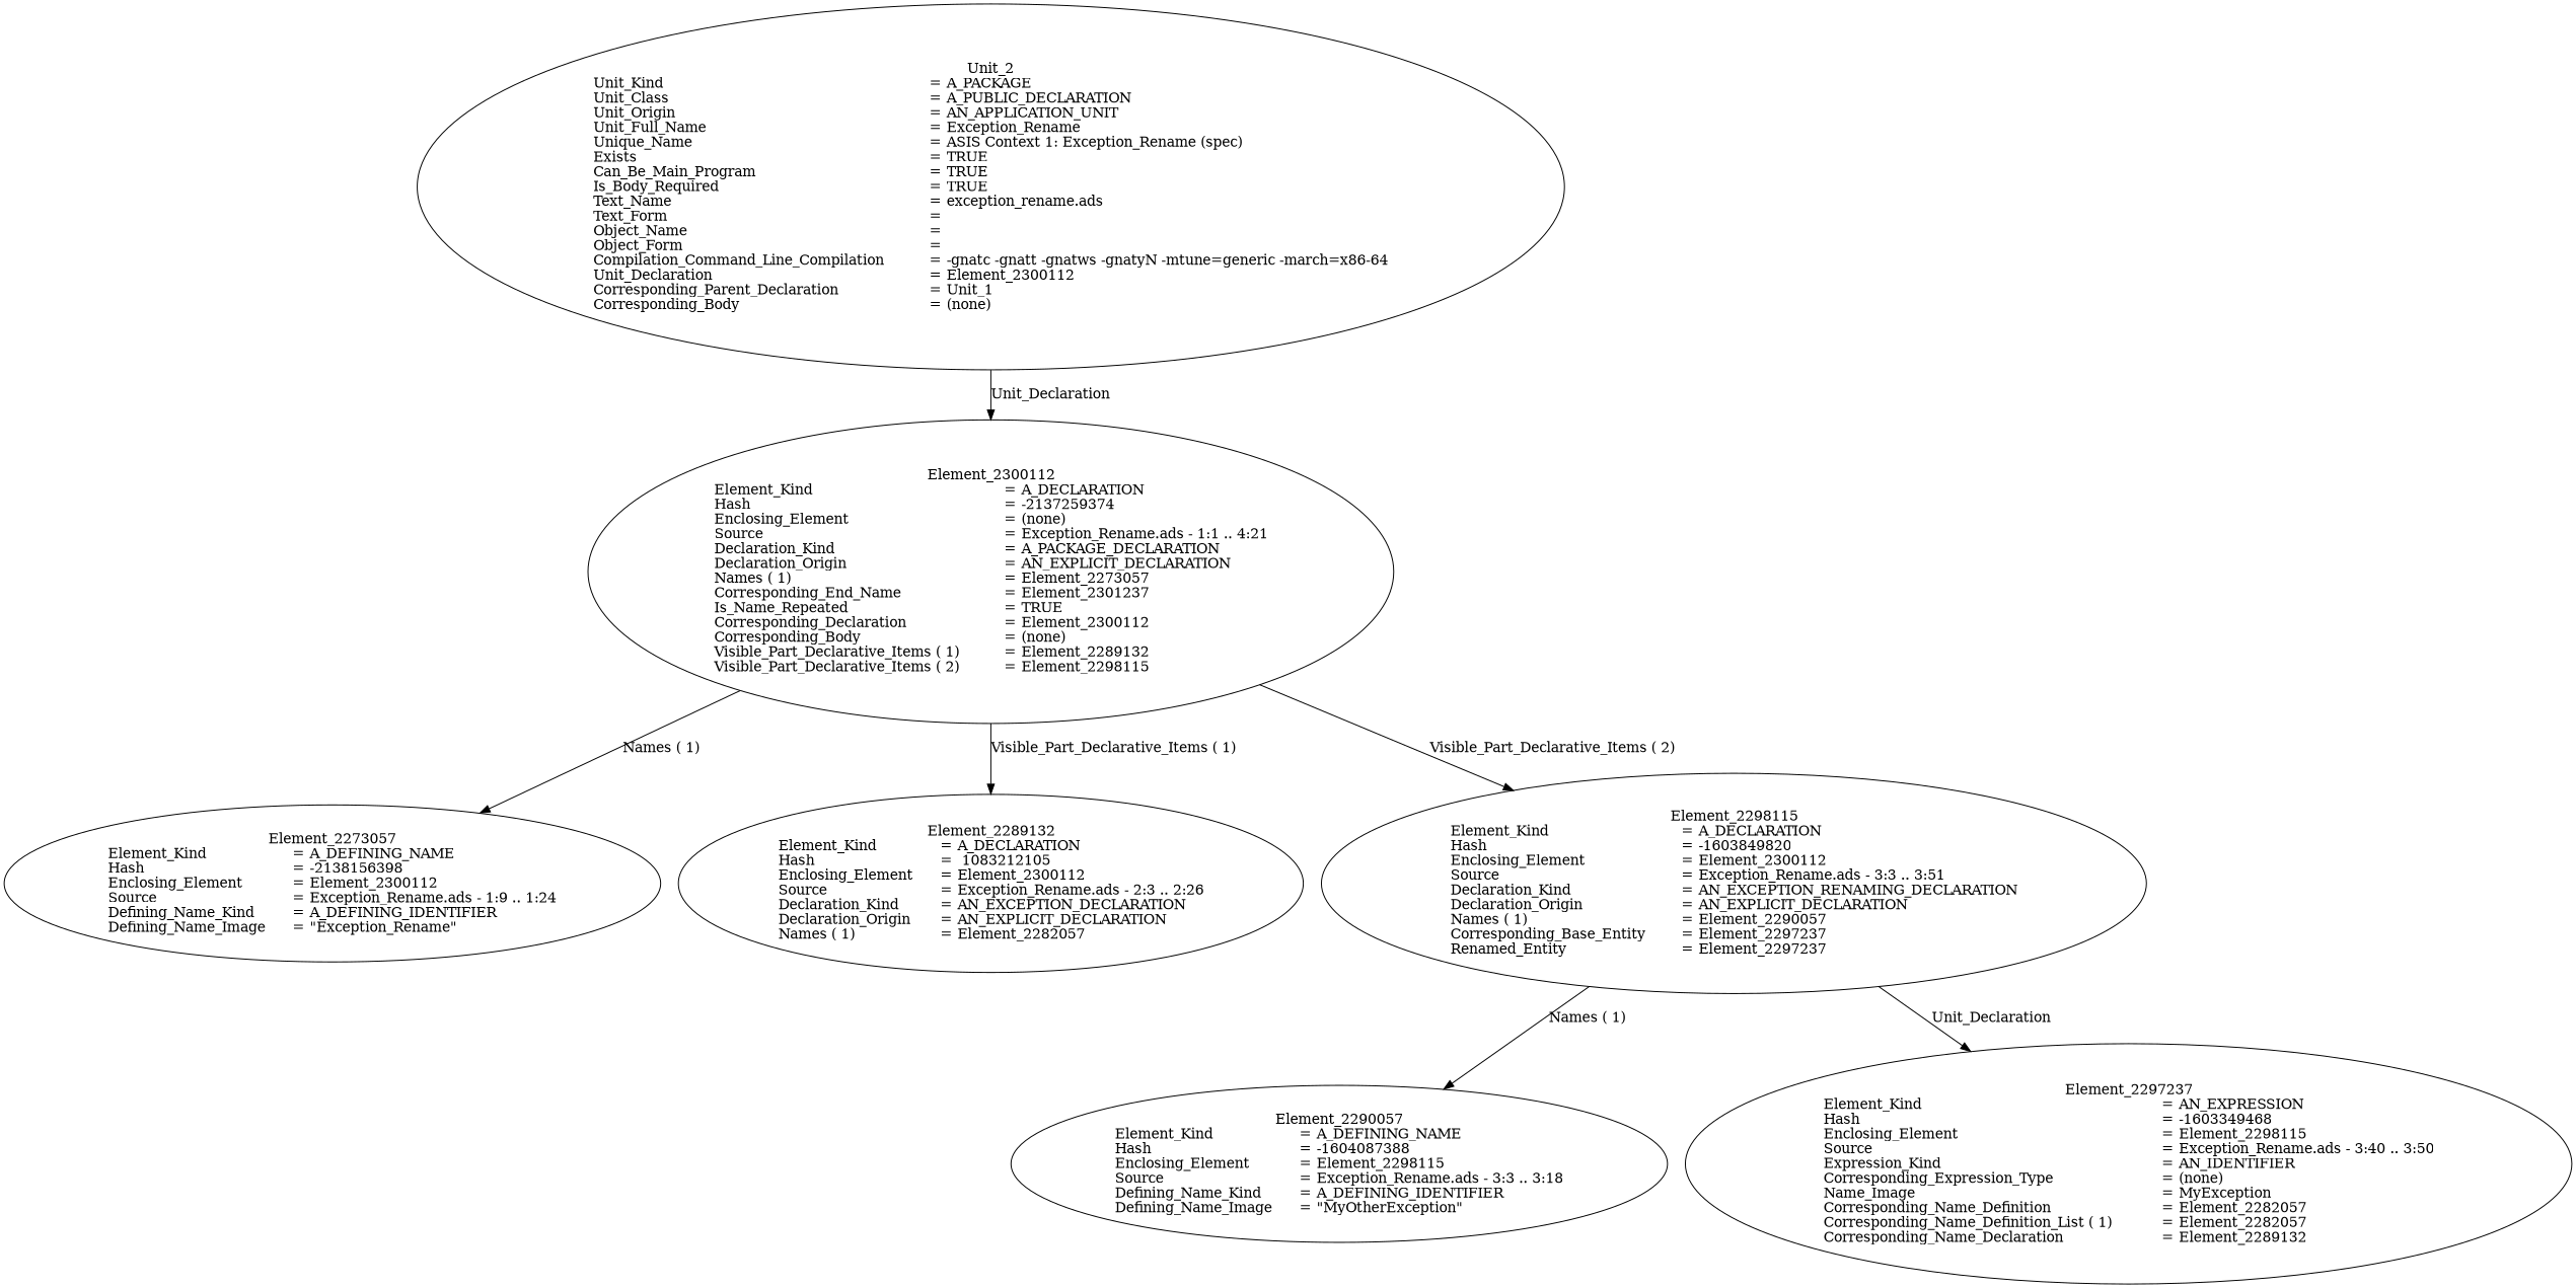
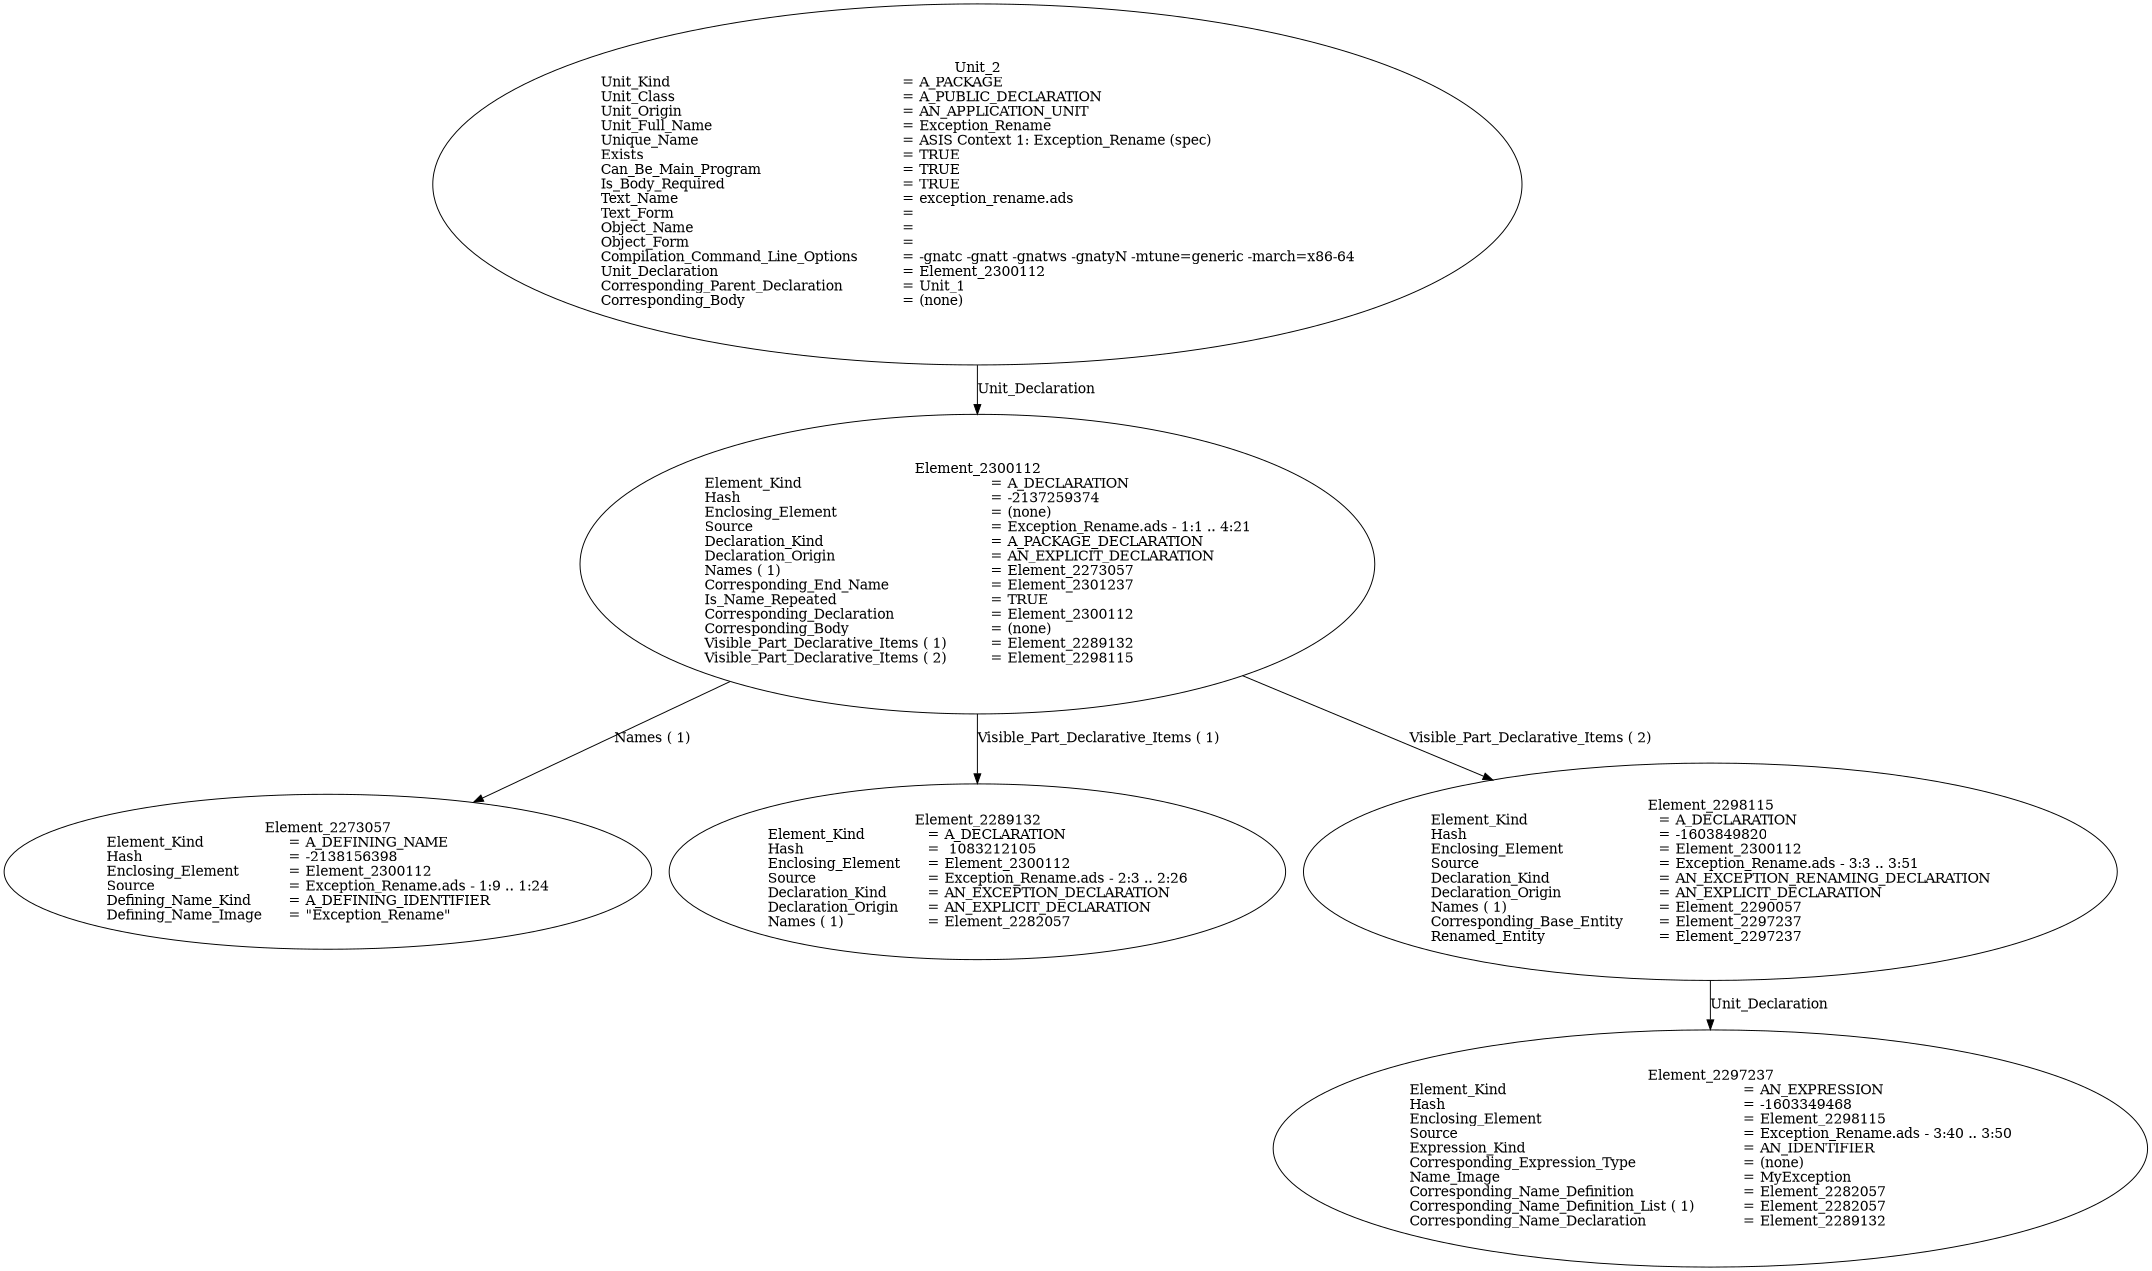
  digraph {
-   n1 [label=<<TABLE BORDER="0" CELLBORDER="0" CELLSPACING="0" CELLPADDING="0">            <TR><TD COLSPAN="3">Unit_2</TD></TR>           <TR><TD ALIGN="LEFT">Unit_Kind   </TD><TD> = </TD><TD ALIGN="LEFT">A_PACKAGE</TD></TR>           <TR><TD ALIGN="LEFT">Unit_Class   </TD><TD> = </TD><TD ALIGN="LEFT">A_PUBLIC_DECLARATION</TD></TR>           <TR><TD ALIGN="LEFT">Unit_Origin   </TD><TD> = </TD><TD ALIGN="LEFT">AN_APPLICATION_UNIT</TD></TR>           <TR><TD ALIGN="LEFT">Unit_Full_Name    </TD><TD> = </TD><TD ALIGN="LEFT">Exception_Rename</TD></TR>           <TR><TD ALIGN="LEFT">Unique_Name   </TD><TD> = </TD><TD ALIGN="LEFT">ASIS Context 1: Exception_Rename (spec)</TD></TR>           <TR><TD ALIGN="LEFT">Exists  </TD><TD> = </TD><TD ALIGN="LEFT">TRUE</TD></TR>           <TR><TD ALIGN="LEFT">Can_Be_Main_Program     </TD><TD> = </TD><TD ALIGN="LEFT">TRUE</TD></TR>           <TR><TD ALIGN="LEFT">Is_Body_Required     </TD><TD> = </TD><TD ALIGN="LEFT">TRUE</TD></TR>           <TR><TD ALIGN="LEFT">Text_Name   </TD><TD> = </TD><TD ALIGN="LEFT">exception_rename.ads</TD></TR>           <TR><TD ALIGN="LEFT">Text_Form   </TD><TD> = </TD><TD ALIGN="LEFT"></TD></TR>           <TR><TD ALIGN="LEFT">Object_Name   </TD><TD> = </TD><TD ALIGN="LEFT"></TD></TR>           <TR><TD ALIGN="LEFT">Object_Form   </TD><TD> = </TD><TD ALIGN="LEFT"></TD></TR>           <TR><TD ALIGN="LEFT">Compilation_Command_Line_Compilation         </TD><TD> = </TD><TD ALIGN="LEFT">-gnatc -gnatt -gnatws -gnatyN -mtune=generic -march=x86-64</TD></TR>           <TR><TD ALIGN="LEFT">Unit_Declaration     </TD><TD> = </TD><TD ALIGN="LEFT">Element_2300112</TD></TR>           <TR><TD ALIGN="LEFT">Corresponding_Parent_Declaration         </TD><TD> = </TD><TD ALIGN="LEFT">Unit_1</TD></TR>           <TR><TD ALIGN="LEFT">Corresponding_Body     </TD><TD> = </TD><TD ALIGN="LEFT">(none)</TD></TR>           </TABLE>>]
+   n1 [label=<<TABLE BORDER="0" CELLBORDER="0" CELLSPACING="0" CELLPADDING="0">            <TR><TD COLSPAN="3">Unit_2</TD></TR>           <TR><TD ALIGN="LEFT">Unit_Kind   </TD><TD> = </TD><TD ALIGN="LEFT">A_PACKAGE</TD></TR>           <TR><TD ALIGN="LEFT">Unit_Class   </TD><TD> = </TD><TD ALIGN="LEFT">A_PUBLIC_DECLARATION</TD></TR>           <TR><TD ALIGN="LEFT">Unit_Origin   </TD><TD> = </TD><TD ALIGN="LEFT">AN_APPLICATION_UNIT</TD></TR>           <TR><TD ALIGN="LEFT">Unit_Full_Name    </TD><TD> = </TD><TD ALIGN="LEFT">Exception_Rename</TD></TR>           <TR><TD ALIGN="LEFT">Unique_Name   </TD><TD> = </TD><TD ALIGN="LEFT">ASIS Context 1: Exception_Rename (spec)</TD></TR>           <TR><TD ALIGN="LEFT">Exists  </TD><TD> = </TD><TD ALIGN="LEFT">TRUE</TD></TR>           <TR><TD ALIGN="LEFT">Can_Be_Main_Program     </TD><TD> = </TD><TD ALIGN="LEFT">TRUE</TD></TR>           <TR><TD ALIGN="LEFT">Is_Body_Required     </TD><TD> = </TD><TD ALIGN="LEFT">TRUE</TD></TR>           <TR><TD ALIGN="LEFT">Text_Name   </TD><TD> = </TD><TD ALIGN="LEFT">exception_rename.ads</TD></TR>           <TR><TD ALIGN="LEFT">Text_Form   </TD><TD> = </TD><TD ALIGN="LEFT"></TD></TR>           <TR><TD ALIGN="LEFT">Object_Name   </TD><TD> = </TD><TD ALIGN="LEFT"></TD></TR>           <TR><TD ALIGN="LEFT">Object_Form   </TD><TD> = </TD><TD ALIGN="LEFT"></TD></TR>           <TR><TD ALIGN="LEFT">Compilation_Command_Line_Options         </TD><TD> = </TD><TD ALIGN="LEFT">-gnatc -gnatt -gnatws -gnatyN -mtune=generic -march=x86-64</TD></TR>           <TR><TD ALIGN="LEFT">Unit_Declaration     </TD><TD> = </TD><TD ALIGN="LEFT">Element_2300112</TD></TR>           <TR><TD ALIGN="LEFT">Corresponding_Parent_Declaration         </TD><TD> = </TD><TD ALIGN="LEFT">Unit_1</TD></TR>           <TR><TD ALIGN="LEFT">Corresponding_Body     </TD><TD> = </TD><TD ALIGN="LEFT">(none)</TD></TR>           </TABLE>>]
    n2 [label=<<TABLE BORDER="0" CELLBORDER="0" CELLSPACING="0" CELLPADDING="0">            <TR><TD COLSPAN="3">Element_2300112</TD></TR>           <TR><TD ALIGN="LEFT">Element_Kind    </TD><TD> = </TD><TD ALIGN="LEFT">A_DECLARATION</TD></TR>           <TR><TD ALIGN="LEFT">Hash  </TD><TD> = </TD><TD ALIGN="LEFT">-2137259374</TD></TR>           <TR><TD ALIGN="LEFT">Enclosing_Element     </TD><TD> = </TD><TD ALIGN="LEFT">(none)</TD></TR>           <TR><TD ALIGN="LEFT">Source  </TD><TD> = </TD><TD ALIGN="LEFT">Exception_Rename.ads - 1:1 .. 4:21</TD></TR>           <TR><TD ALIGN="LEFT">Declaration_Kind     </TD><TD> = </TD><TD ALIGN="LEFT">A_PACKAGE_DECLARATION</TD></TR>           <TR><TD ALIGN="LEFT">Declaration_Origin     </TD><TD> = </TD><TD ALIGN="LEFT">AN_EXPLICIT_DECLARATION</TD></TR>           <TR><TD ALIGN="LEFT">Names ( 1)   </TD><TD> = </TD><TD ALIGN="LEFT">Element_2273057</TD></TR>           <TR><TD ALIGN="LEFT">Corresponding_End_Name      </TD><TD> = </TD><TD ALIGN="LEFT">Element_2301237</TD></TR>           <TR><TD ALIGN="LEFT">Is_Name_Repeated     </TD><TD> = </TD><TD ALIGN="LEFT">TRUE</TD></TR>           <TR><TD ALIGN="LEFT">Corresponding_Declaration       </TD><TD> = </TD><TD ALIGN="LEFT">Element_2300112</TD></TR>           <TR><TD ALIGN="LEFT">Corresponding_Body     </TD><TD> = </TD><TD ALIGN="LEFT">(none)</TD></TR>           <TR><TD ALIGN="LEFT">Visible_Part_Declarative_Items ( 1)         </TD><TD> = </TD><TD ALIGN="LEFT">Element_2289132</TD></TR>           <TR><TD ALIGN="LEFT">Visible_Part_Declarative_Items ( 2)         </TD><TD> = </TD><TD ALIGN="LEFT">Element_2298115</TD></TR>           </TABLE>>]
    n3 [label=<<TABLE BORDER="0" CELLBORDER="0" CELLSPACING="0" CELLPADDING="0">            <TR><TD COLSPAN="3">Element_2273057</TD></TR>           <TR><TD ALIGN="LEFT">Element_Kind    </TD><TD> = </TD><TD ALIGN="LEFT">A_DEFINING_NAME</TD></TR>           <TR><TD ALIGN="LEFT">Hash  </TD><TD> = </TD><TD ALIGN="LEFT">-2138156398</TD></TR>           <TR><TD ALIGN="LEFT">Enclosing_Element     </TD><TD> = </TD><TD ALIGN="LEFT">Element_2300112</TD></TR>           <TR><TD ALIGN="LEFT">Source  </TD><TD> = </TD><TD ALIGN="LEFT">Exception_Rename.ads - 1:9 .. 1:24</TD></TR>           <TR><TD ALIGN="LEFT">Defining_Name_Kind     </TD><TD> = </TD><TD ALIGN="LEFT">A_DEFINING_IDENTIFIER</TD></TR>           <TR><TD ALIGN="LEFT">Defining_Name_Image     </TD><TD> = </TD><TD ALIGN="LEFT">"Exception_Rename"</TD></TR>           </TABLE>>]
    n4 [label=<<TABLE BORDER="0" CELLBORDER="0" CELLSPACING="0" CELLPADDING="0">            <TR><TD COLSPAN="3">Element_2289132</TD></TR>           <TR><TD ALIGN="LEFT">Element_Kind    </TD><TD> = </TD><TD ALIGN="LEFT">A_DECLARATION</TD></TR>           <TR><TD ALIGN="LEFT">Hash  </TD><TD> = </TD><TD ALIGN="LEFT"> 1083212105</TD></TR>           <TR><TD ALIGN="LEFT">Enclosing_Element     </TD><TD> = </TD><TD ALIGN="LEFT">Element_2300112</TD></TR>           <TR><TD ALIGN="LEFT">Source  </TD><TD> = </TD><TD ALIGN="LEFT">Exception_Rename.ads - 2:3 .. 2:26</TD></TR>           <TR><TD ALIGN="LEFT">Declaration_Kind     </TD><TD> = </TD><TD ALIGN="LEFT">AN_EXCEPTION_DECLARATION</TD></TR>           <TR><TD ALIGN="LEFT">Declaration_Origin     </TD><TD> = </TD><TD ALIGN="LEFT">AN_EXPLICIT_DECLARATION</TD></TR>           <TR><TD ALIGN="LEFT">Names ( 1)   </TD><TD> = </TD><TD ALIGN="LEFT">Element_2282057</TD></TR>           </TABLE>>]
    n5 [label=<<TABLE BORDER="0" CELLBORDER="0" CELLSPACING="0" CELLPADDING="0">            <TR><TD COLSPAN="3">Element_2298115</TD></TR>           <TR><TD ALIGN="LEFT">Element_Kind    </TD><TD> = </TD><TD ALIGN="LEFT">A_DECLARATION</TD></TR>           <TR><TD ALIGN="LEFT">Hash  </TD><TD> = </TD><TD ALIGN="LEFT">-1603849820</TD></TR>           <TR><TD ALIGN="LEFT">Enclosing_Element     </TD><TD> = </TD><TD ALIGN="LEFT">Element_2300112</TD></TR>           <TR><TD ALIGN="LEFT">Source  </TD><TD> = </TD><TD ALIGN="LEFT">Exception_Rename.ads - 3:3 .. 3:51</TD></TR>           <TR><TD ALIGN="LEFT">Declaration_Kind     </TD><TD> = </TD><TD ALIGN="LEFT">AN_EXCEPTION_RENAMING_DECLARATION</TD></TR>           <TR><TD ALIGN="LEFT">Declaration_Origin     </TD><TD> = </TD><TD ALIGN="LEFT">AN_EXPLICIT_DECLARATION</TD></TR>           <TR><TD ALIGN="LEFT">Names ( 1)   </TD><TD> = </TD><TD ALIGN="LEFT">Element_2290057</TD></TR>           <TR><TD ALIGN="LEFT">Corresponding_Base_Entity       </TD><TD> = </TD><TD ALIGN="LEFT">Element_2297237</TD></TR>           <TR><TD ALIGN="LEFT">Renamed_Entity    </TD><TD> = </TD><TD ALIGN="LEFT">Element_2297237</TD></TR>           </TABLE>>]
-   n6 [label=<<TABLE BORDER="0" CELLBORDER="0" CELLSPACING="0" CELLPADDING="0">            <TR><TD COLSPAN="3">Element_2290057</TD></TR>           <TR><TD ALIGN="LEFT">Element_Kind    </TD><TD> = </TD><TD ALIGN="LEFT">A_DEFINING_NAME</TD></TR>           <TR><TD ALIGN="LEFT">Hash  </TD><TD> = </TD><TD ALIGN="LEFT">-1604087388</TD></TR>           <TR><TD ALIGN="LEFT">Enclosing_Element     </TD><TD> = </TD><TD ALIGN="LEFT">Element_2298115</TD></TR>           <TR><TD ALIGN="LEFT">Source  </TD><TD> = </TD><TD ALIGN="LEFT">Exception_Rename.ads - 3:3 .. 3:18</TD></TR>           <TR><TD ALIGN="LEFT">Defining_Name_Kind     </TD><TD> = </TD><TD ALIGN="LEFT">A_DEFINING_IDENTIFIER</TD></TR>           <TR><TD ALIGN="LEFT">Defining_Name_Image     </TD><TD> = </TD><TD ALIGN="LEFT">"MyOtherException"</TD></TR>           </TABLE>>]
    n7 [label=<<TABLE BORDER="0" CELLBORDER="0" CELLSPACING="0" CELLPADDING="0">            <TR><TD COLSPAN="3">Element_2297237</TD></TR>           <TR><TD ALIGN="LEFT">Element_Kind    </TD><TD> = </TD><TD ALIGN="LEFT">AN_EXPRESSION</TD></TR>           <TR><TD ALIGN="LEFT">Hash  </TD><TD> = </TD><TD ALIGN="LEFT">-1603349468</TD></TR>           <TR><TD ALIGN="LEFT">Enclosing_Element     </TD><TD> = </TD><TD ALIGN="LEFT">Element_2298115</TD></TR>           <TR><TD ALIGN="LEFT">Source  </TD><TD> = </TD><TD ALIGN="LEFT">Exception_Rename.ads - 3:40 .. 3:50</TD></TR>           <TR><TD ALIGN="LEFT">Expression_Kind    </TD><TD> = </TD><TD ALIGN="LEFT">AN_IDENTIFIER</TD></TR>           <TR><TD ALIGN="LEFT">Corresponding_Expression_Type        </TD><TD> = </TD><TD ALIGN="LEFT">(none)</TD></TR>           <TR><TD ALIGN="LEFT">Name_Image   </TD><TD> = </TD><TD ALIGN="LEFT">MyException</TD></TR>           <TR><TD ALIGN="LEFT">Corresponding_Name_Definition        </TD><TD> = </TD><TD ALIGN="LEFT">Element_2282057</TD></TR>           <TR><TD ALIGN="LEFT">Corresponding_Name_Definition_List ( 1)          </TD><TD> = </TD><TD ALIGN="LEFT">Element_2282057</TD></TR>           <TR><TD ALIGN="LEFT">Corresponding_Name_Declaration        </TD><TD> = </TD><TD ALIGN="LEFT">Element_2289132</TD></TR>           </TABLE>>]
    n1 -> n2 [label=Unit_Declaration]
    n2 -> n3 [label="Names ( 1)"]
    n2 -> n4 [label="Visible_Part_Declarative_Items ( 1)"]
    n2 -> n5 [label="Visible_Part_Declarative_Items ( 2)"]
-   n5 -> n6 [label="Names ( 1)"]
    n5 -> n7 [label=Unit_Declaration]
  }
